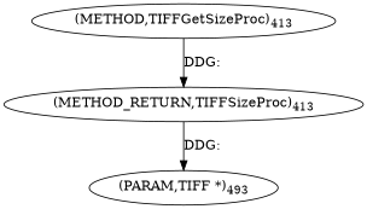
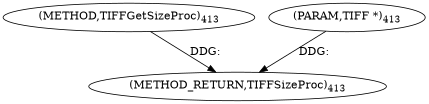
  digraph {
    n1 [label=<(METHOD,TIFFGetSizeProc)<SUB>413</SUB>>]
    n2 [label=<(METHOD_RETURN,TIFFSizeProc)<SUB>413</SUB>>]
-   n3 [label=<(PARAM,TIFF *)<SUB>493</SUB>>]
+   n3 [label=<(PARAM,TIFF *)<SUB>413</SUB>>]
    n1 -> n2 [label="DDG: "]
-   n2 -> n3 [label="DDG: "]
+   n3 -> n2 [label="DDG: "]
  }
